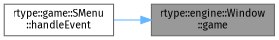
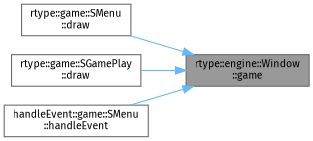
  digraph {
    fontname="Fira Sans"
    rankdir=RL
    node [color=grey40 fillcolor=white fontname="Fira Sans" fontsize=10 shape=box style=filled]
    edge [color=steelblue1 dir=back fontname="Fira Sans" fontsize=10 labelfontname=Helvetica labelfontsize=10 style=solid]
    n1 [color=gray40 fillcolor=grey60 fontcolor=black height=0.2 label="rtype::engine::Window\l::game" width=0.4]
-   n4 [height=0.2 label="rtype::game::SMenu\l::handleEvent" width=0.4]
+   n2 [height=0.2 label="rtype::game::SMenu\l::draw" width=0.4]
+   n3 [height=0.2 label="rtype::game::SGamePlay\l::draw" width=0.4]
+   n4 [height=0.2 label="handleEvent::game::SMenu\l::handleEvent" width=0.4]
+   n1 -> n2
+   n1 -> n3
    n1 -> n4
  }
